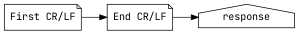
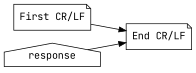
  digraph {
    fontname="JetBrains Mono"
    rankdir=LR
    node [fontname="JetBrains Mono" shape=note]
    edge [fontname="JetBrains Mono"]
    n1 [label="First CR/LF"]
    n2 [label="End CR/LF"]
    n3 [label=response shape=house]
    n1 -> n2
-   n2 -> n3
+   n3 -> n2
  }
